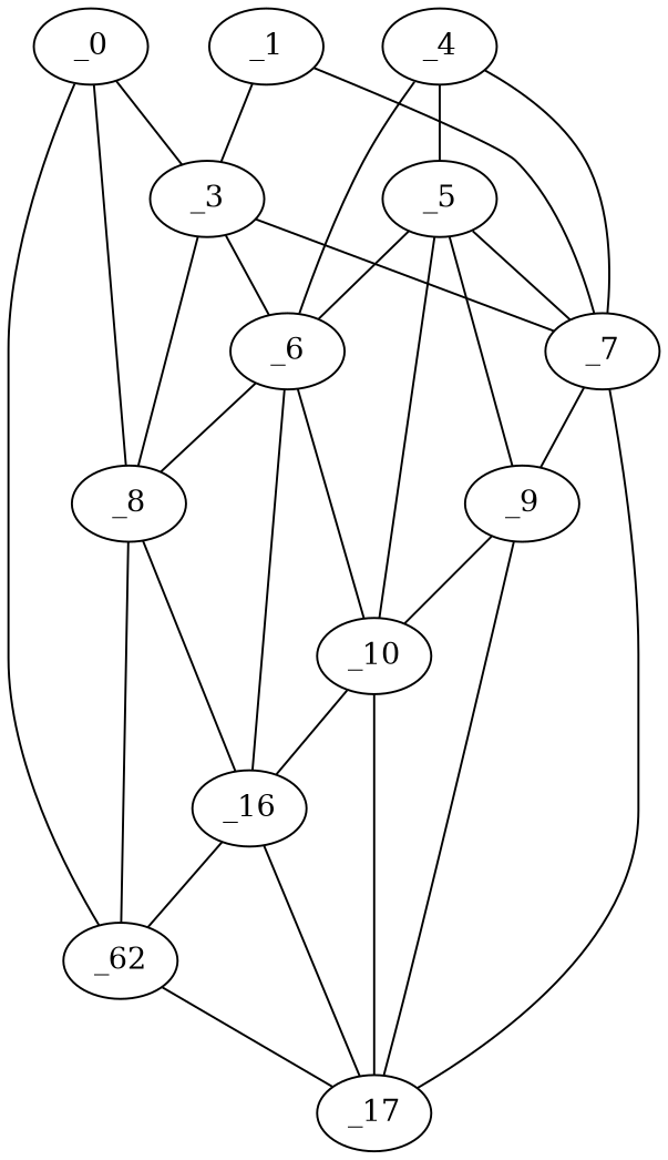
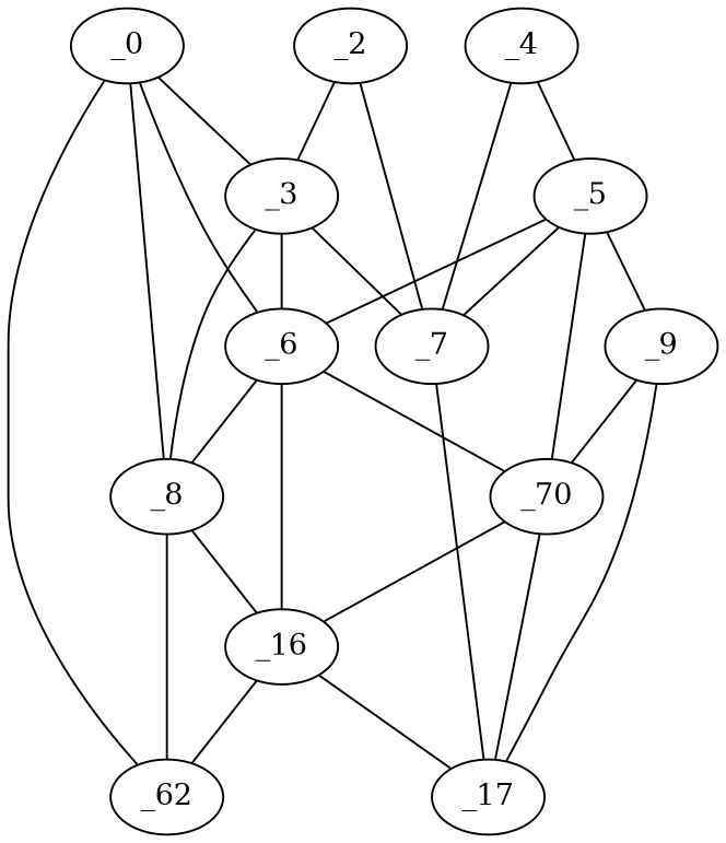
  graph {
    edge [valence=2]
    _0 [x=6 y=45]
    _3 [x=61 y=50]
    _8 [x=93 y=79]
    n4 [label=_62 x=120 y=90]
    _7 [x=91 y=38]
    _6 [x=88 y=71]
    n7 [label=_16 x=106 y=74]
    n8 [label=_17 x=125 y=66]
-   _2 [x=35 y=37 label=_1]
+   _2 [x=35 y=37]
    _9 [x=96 y=48]
    _4 [x=78 y=49]
    _5 [x=87 y=47]
-   _10 [x=99 y=60]
+   _10 [x=99 y=60 label=_70]
    _0 -- _3 [valence=1]
    _0 -- _8 [valence=1]
    _0 -- n4 [valence=1]
    _3 -- _8
    _3 -- _7
    _3 -- _6 [valence=1]
    _8 -- n4
    _8 -- n7
-   n4 -- n8 [valence=1]
    _7 -- n8 [valence=1]
-   _7 -- _9 [valence=1]
    _6 -- _8
    _6 -- n7
    _6 -- _10
    n7 -- n4 [valence=1]
    n7 -- n8
    _2 -- _3 [valence=1]
    _2 -- _7 [valence=1]
    _9 -- n8
    _9 -- _10 [valence=1]
    _4 -- _7 [valence=1]
-   _4 -- _6 [valence=1]
+   _0 -- _6 [valence=1]
    _4 -- _5
    _5 -- _7 [valence=1]
    _5 -- _6
    _5 -- _9
    _5 -- _10
    _10 -- n7
    _10 -- n8
  }
